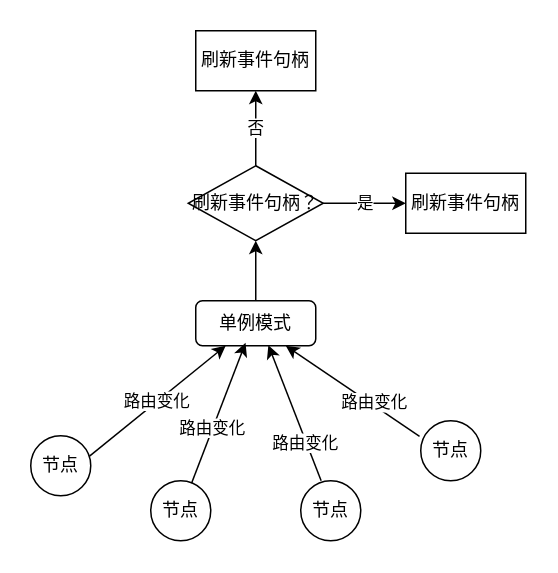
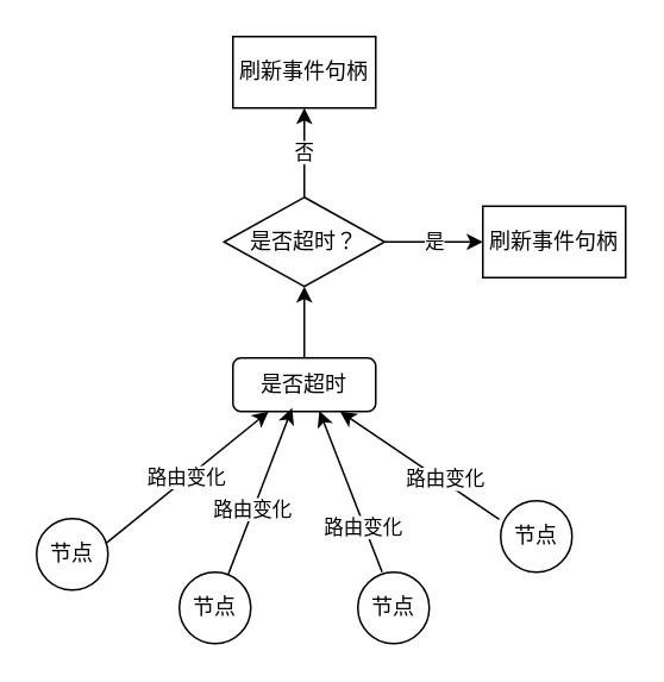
  <mxCell id="0" />
  <mxCell id="1" parent="0" />
  <mxCell id="2" value="节点" style="ellipse;whiteSpace=wrap;html=1;aspect=fixed;" vertex="1" parent="1"><mxGeometry x="20" y="290" width="40" height="40" as="geometry" /></mxCell>
  <mxCell id="3" value="节点" style="ellipse;whiteSpace=wrap;html=1;aspect=fixed;" vertex="1" parent="1"><mxGeometry x="100" y="320" width="40" height="40" as="geometry" /></mxCell>
  <mxCell id="4" value="节点" style="ellipse;whiteSpace=wrap;html=1;aspect=fixed;" vertex="1" parent="1"><mxGeometry x="200" y="320" width="40" height="40" as="geometry" /></mxCell>
  <mxCell id="5" value="节点" style="ellipse;whiteSpace=wrap;html=1;aspect=fixed;" vertex="1" parent="1"><mxGeometry x="280" y="280" width="40" height="40" as="geometry" /></mxCell>
  <mxCell id="6" style="edgeStyle=orthogonalEdgeStyle;rounded=0;orthogonalLoop=1;jettySize=auto;html=1;exitX=0.5;exitY=0;exitDx=0;exitDy=0;" edge="1" parent="1" source="7"><mxGeometry relative="1" as="geometry"><mxPoint x="170" y="160" as="targetPoint" /></mxGeometry></mxCell>
- <mxCell id="7" value="单例模式" style="rounded=1;whiteSpace=wrap;html=1;" vertex="1" parent="1"><mxGeometry x="130" y="200" width="80" height="30" as="geometry" /></mxCell>
+ <mxCell id="7" value="是否超时" style="rounded=1;whiteSpace=wrap;html=1;" vertex="1" parent="1"><mxGeometry x="130" y="200" width="80" height="30" as="geometry" /></mxCell>
  <mxCell id="8" value="路由变化" style="endArrow=classic;html=1;rounded=0;entryX=0.25;entryY=1;entryDx=0;entryDy=0;exitX=0.98;exitY=0.34;exitDx=0;exitDy=0;exitPerimeter=0;" edge="1" parent="1" source="2" target="7"><mxGeometry width="50" height="50" relative="1" as="geometry"><mxPoint x="20" y="290" as="sourcePoint" /><mxPoint x="70" y="240" as="targetPoint" /></mxGeometry></mxCell>
  <mxCell id="9" value="" style="endArrow=classic;html=1;rounded=0;exitX=0.68;exitY=0.04;exitDx=0;exitDy=0;exitPerimeter=0;entryX=0.415;entryY=0.933;entryDx=0;entryDy=0;entryPerimeter=0;" edge="1" parent="1" source="3" target="7"><mxGeometry width="50" height="50" relative="1" as="geometry"><mxPoint x="-60" y="380" as="sourcePoint" /><mxPoint x="170" y="230" as="targetPoint" /></mxGeometry></mxCell>
  <mxCell id="10" value="路由变化" style="edgeLabel;html=1;align=center;verticalAlign=middle;resizable=0;points=[];" vertex="1" connectable="0" parent="9"><mxGeometry x="-0.226" y="1" relative="1" as="geometry"><mxPoint as="offset" /></mxGeometry></mxCell>
  <mxCell id="11" value="" style="endArrow=classic;html=1;rounded=0;exitX=0.34;exitY=0;exitDx=0;exitDy=0;exitPerimeter=0;entryX=0.605;entryY=0.987;entryDx=0;entryDy=0;entryPerimeter=0;" edge="1" parent="1" source="4" target="7"><mxGeometry width="50" height="50" relative="1" as="geometry"><mxPoint x="190" y="300" as="sourcePoint" /><mxPoint x="170" y="230" as="targetPoint" /></mxGeometry></mxCell>
  <mxCell id="12" value="路由变化" style="edgeLabel;html=1;align=center;verticalAlign=middle;resizable=0;points=[];" vertex="1" connectable="0" parent="11"><mxGeometry x="-0.423" y="1" relative="1" as="geometry"><mxPoint as="offset" /></mxGeometry></mxCell>
  <mxCell id="13" value="" style="endArrow=classic;html=1;rounded=0;entryX=0.75;entryY=1;entryDx=0;entryDy=0;exitX=-0.02;exitY=0.26;exitDx=0;exitDy=0;exitPerimeter=0;" edge="1" parent="1" source="5" target="7"><mxGeometry width="50" height="50" relative="1" as="geometry"><mxPoint x="239" y="274" as="sourcePoint" /><mxPoint x="170" y="230" as="targetPoint" /></mxGeometry></mxCell>
  <mxCell id="14" value="路由变化" style="edgeLabel;html=1;align=center;verticalAlign=middle;resizable=0;points=[];" vertex="1" connectable="0" parent="13"><mxGeometry x="-0.295" y="-1" relative="1" as="geometry"><mxPoint y="-1" as="offset" /></mxGeometry></mxCell>
  <mxCell id="15" value="刷新事件句柄" style="rounded=0;whiteSpace=wrap;html=1;" vertex="1" parent="1"><mxGeometry x="270" y="115" width="80" height="40" as="geometry" /></mxCell>
  <mxCell id="16" value="否" style="edgeStyle=orthogonalEdgeStyle;rounded=0;orthogonalLoop=1;jettySize=auto;html=1;exitX=0.5;exitY=0;exitDx=0;exitDy=0;" edge="1" parent="1" source="18" target="19"><mxGeometry relative="1" as="geometry" /></mxCell>
  <mxCell id="17" value="是" style="edgeStyle=orthogonalEdgeStyle;rounded=0;orthogonalLoop=1;jettySize=auto;html=1;exitX=1;exitY=0.5;exitDx=0;exitDy=0;entryX=0;entryY=0.5;entryDx=0;entryDy=0;" edge="1" parent="1" source="18" target="15"><mxGeometry relative="1" as="geometry" /></mxCell>
- <mxCell id="18" value="刷新事件句柄？" style="rhombus;whiteSpace=wrap;html=1;" vertex="1" parent="1"><mxGeometry x="125" y="110" width="90" height="50" as="geometry" /></mxCell>
+ <mxCell id="18" value="是否超时？" style="rhombus;whiteSpace=wrap;html=1;" vertex="1" parent="1"><mxGeometry x="125" y="110" width="90" height="50" as="geometry" /></mxCell>
  <mxCell id="19" value="刷新事件句柄" style="rounded=0;whiteSpace=wrap;html=1;" vertex="1" parent="1"><mxGeometry x="130" y="20" width="80" height="40" as="geometry" /></mxCell>
